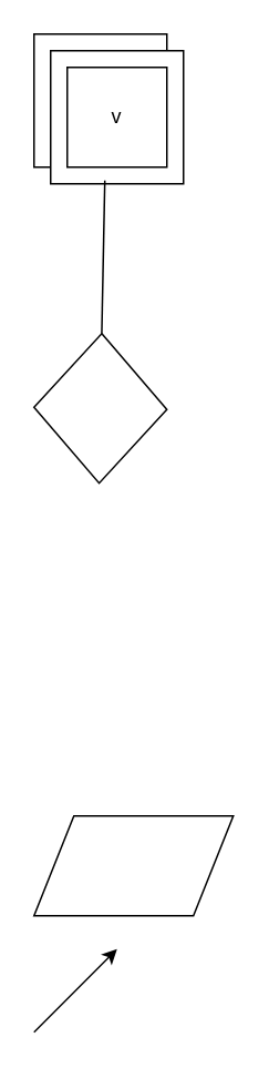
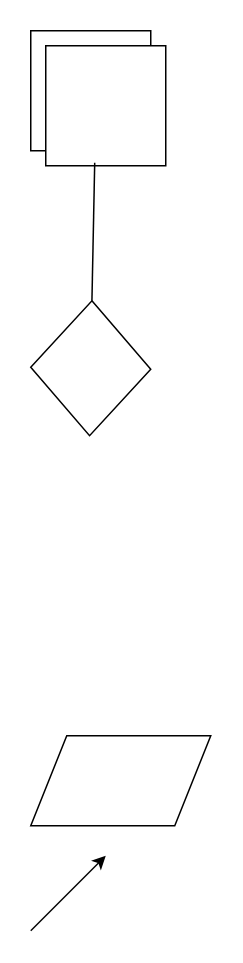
  <mxCell id="0" />
  <mxCell id="1" parent="0" />
  <mxCell id="2" value="" parent="1" style="whiteSpace=wrap;html=1;aspect=fixed;" vertex="1"><mxGeometry as="geometry" x="20" y="20" width="80" height="80" /></mxCell>
  <mxCell id="3" value="&lt;span style=&quot;display: inline ; float: none ; background-color: rgb(248 , 249 , 250) ; color: transparent ; font-family: monospace ; font-size: 0px ; font-style: normal ; font-variant: normal ; font-weight: 400 ; letter-spacing: normal ; text-align: left ; text-decoration: none ; text-indent: 0px ; text-transform: none ; white-space: nowrap ; word-break: break-all ; word-spacing: 0px&quot;&gt;%3CmxGraphModel%3E%3Croot%3E%3CmxCell%20id%3D%220%22%2F%3E%3CmxCell%20id%3D%221%22%20parent%3D%220%22%2F%3E%3CmxCell%20id%3D%222%22%20value%3D%22%22%20parent%3D%221%22%20style%3D%22whiteSpace%3Dwrap%3Bhtml%3D1%3Baspect%3Dfixed%3B%22%20vertex%3D%221%22%3E%3CmxGeometry%20as%3D%22geometry%22%20x%3D%2220%22%20y%3D%2220%22%20width%3D%2280%22%20height%3D%2280%22%2F%3E%3C%2FmxCell%3E%3C%2Froot%3E%3C%2FmxGraphModel%3E&lt;/span&gt;" parent="1" style="text;html=1;resizable=0;points=[];autosize=1;align=left;verticalAlign=top;spacingTop=-4;" vertex="1"><mxGeometry as="geometry" x="75" y="451" width="20" height="20" /></mxCell>
  <mxCell id="4" value="" parent="1" style="whiteSpace=wrap;html=1;aspect=fixed;" vertex="1"><mxGeometry as="geometry" x="30" y="30" width="80" height="80" /></mxCell>
- <mxCell id="5" value="v" parent="1" style="whiteSpace=wrap;html=1;aspect=fixed;" vertex="1"><mxGeometry as="geometry" x="40" y="40" width="60" height="60" /></mxCell>
  <mxCell id="6" value="" parent="1" style="shape=parallelogram;perimeter=parallelogramPerimeter;whiteSpace=wrap;html=1;" vertex="1"><mxGeometry as="geometry" x="20" y="490" width="120" height="60" /></mxCell>
  <mxCell id="7" value="" parent="1" style="rhombus;whiteSpace=wrap;html=1;rotation=1;" vertex="1"><mxGeometry as="geometry" x="20" y="200" width="80" height="90" /></mxCell>
  <mxCell id="8" value="" parent="1" style="endArrow=classic;html=1;" edge="1"><mxGeometry as="geometry" width="50" height="50" relative="1"><mxPoint as="sourcePoint" x="20" y="620" /><mxPoint as="targetPoint" x="70" y="570" /></mxGeometry></mxCell>
  <mxCell id="9" source="7" value="" parent="1" style="endArrow=none;html=1;entryX=0.408;entryY=0.975;entryDx=0;entryDy=0;entryPerimeter=0;exitX=0.5;exitY=0;exitDx=0;exitDy=0;" edge="1" target="4"><mxGeometry as="geometry" width="50" height="50" relative="1"><mxPoint as="sourcePoint" x="55" y="200" /><mxPoint as="targetPoint" x="105" y="150" /></mxGeometry></mxCell>
